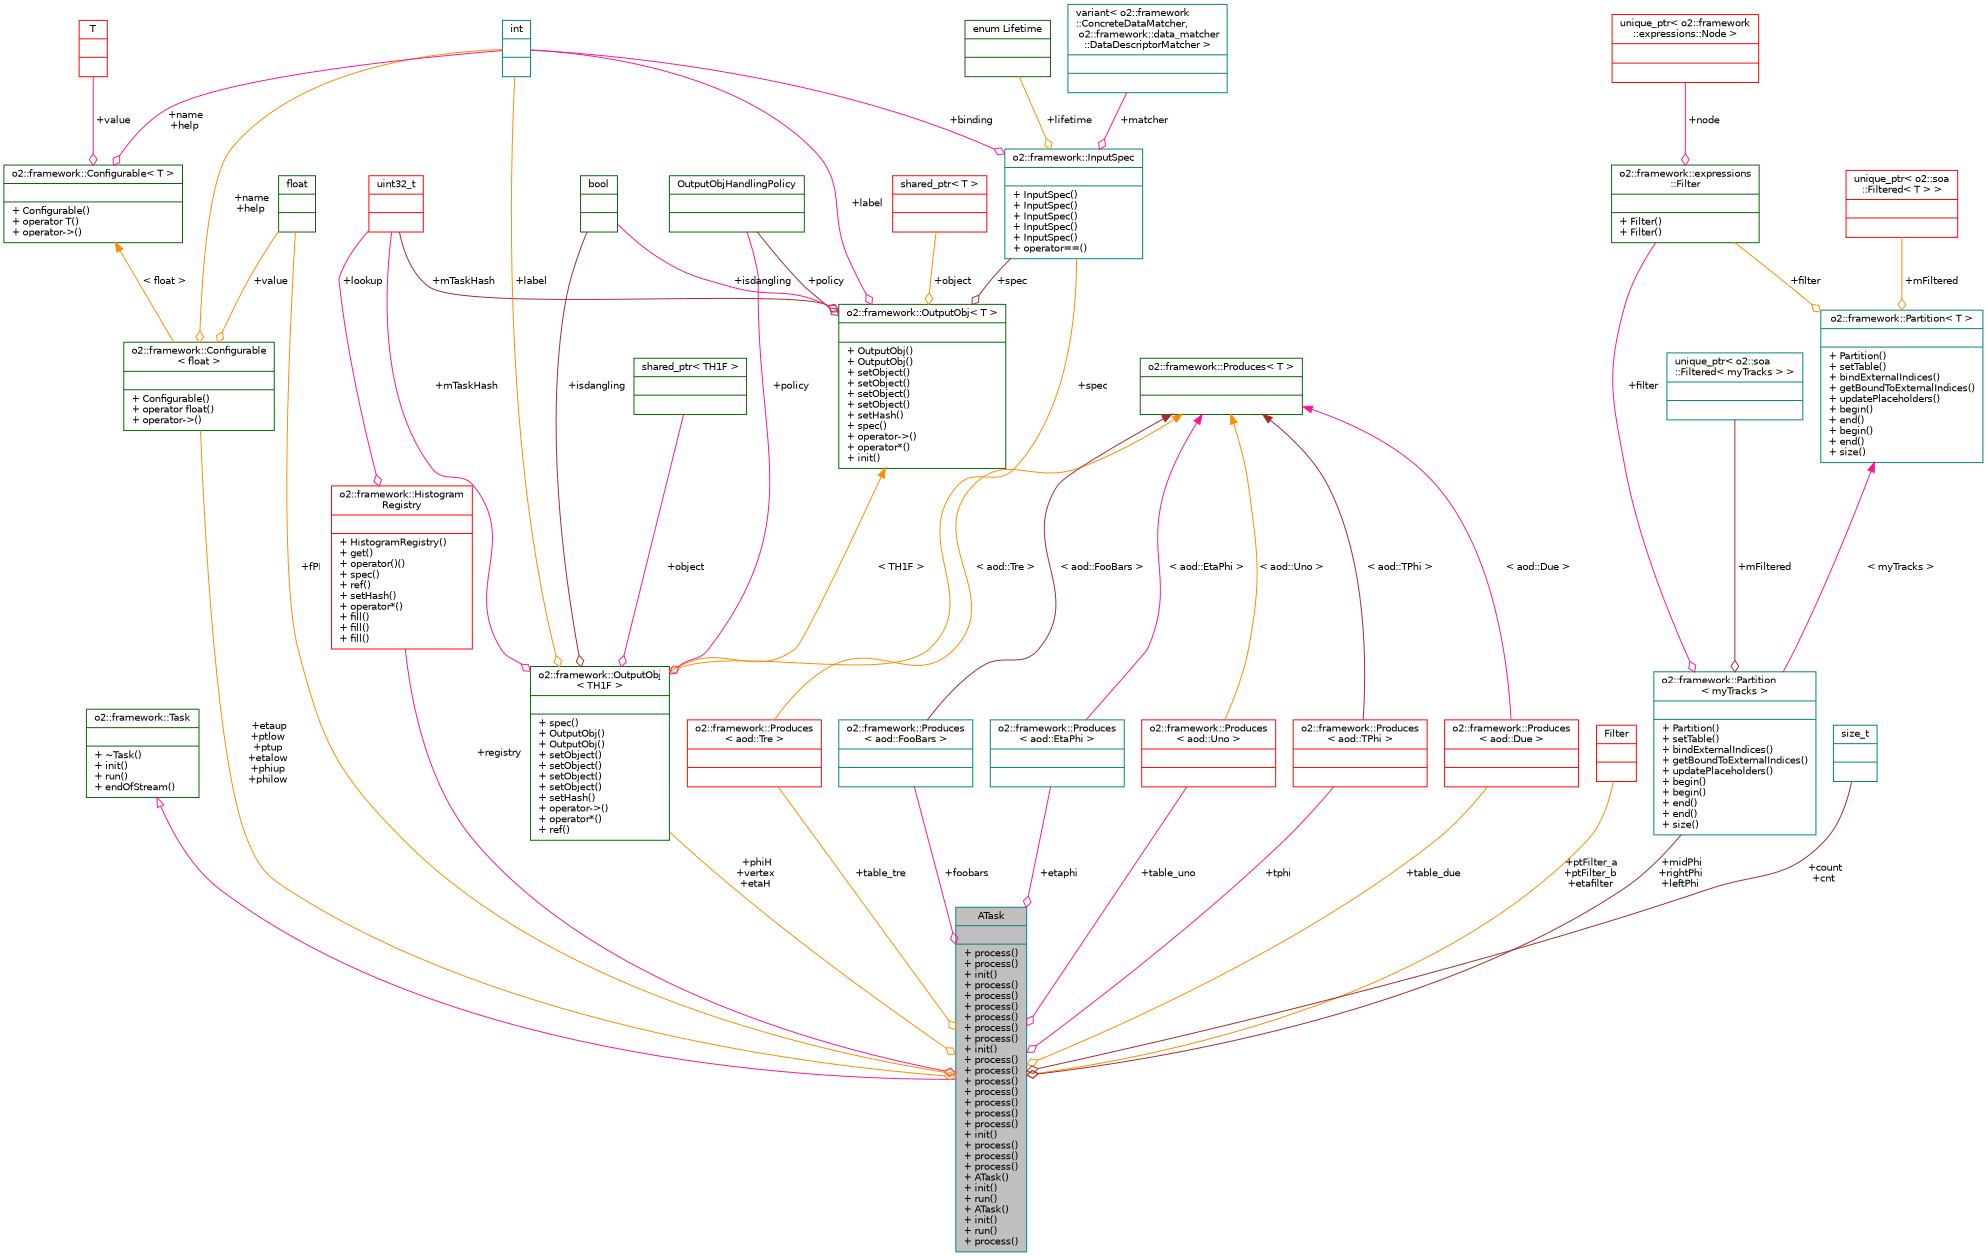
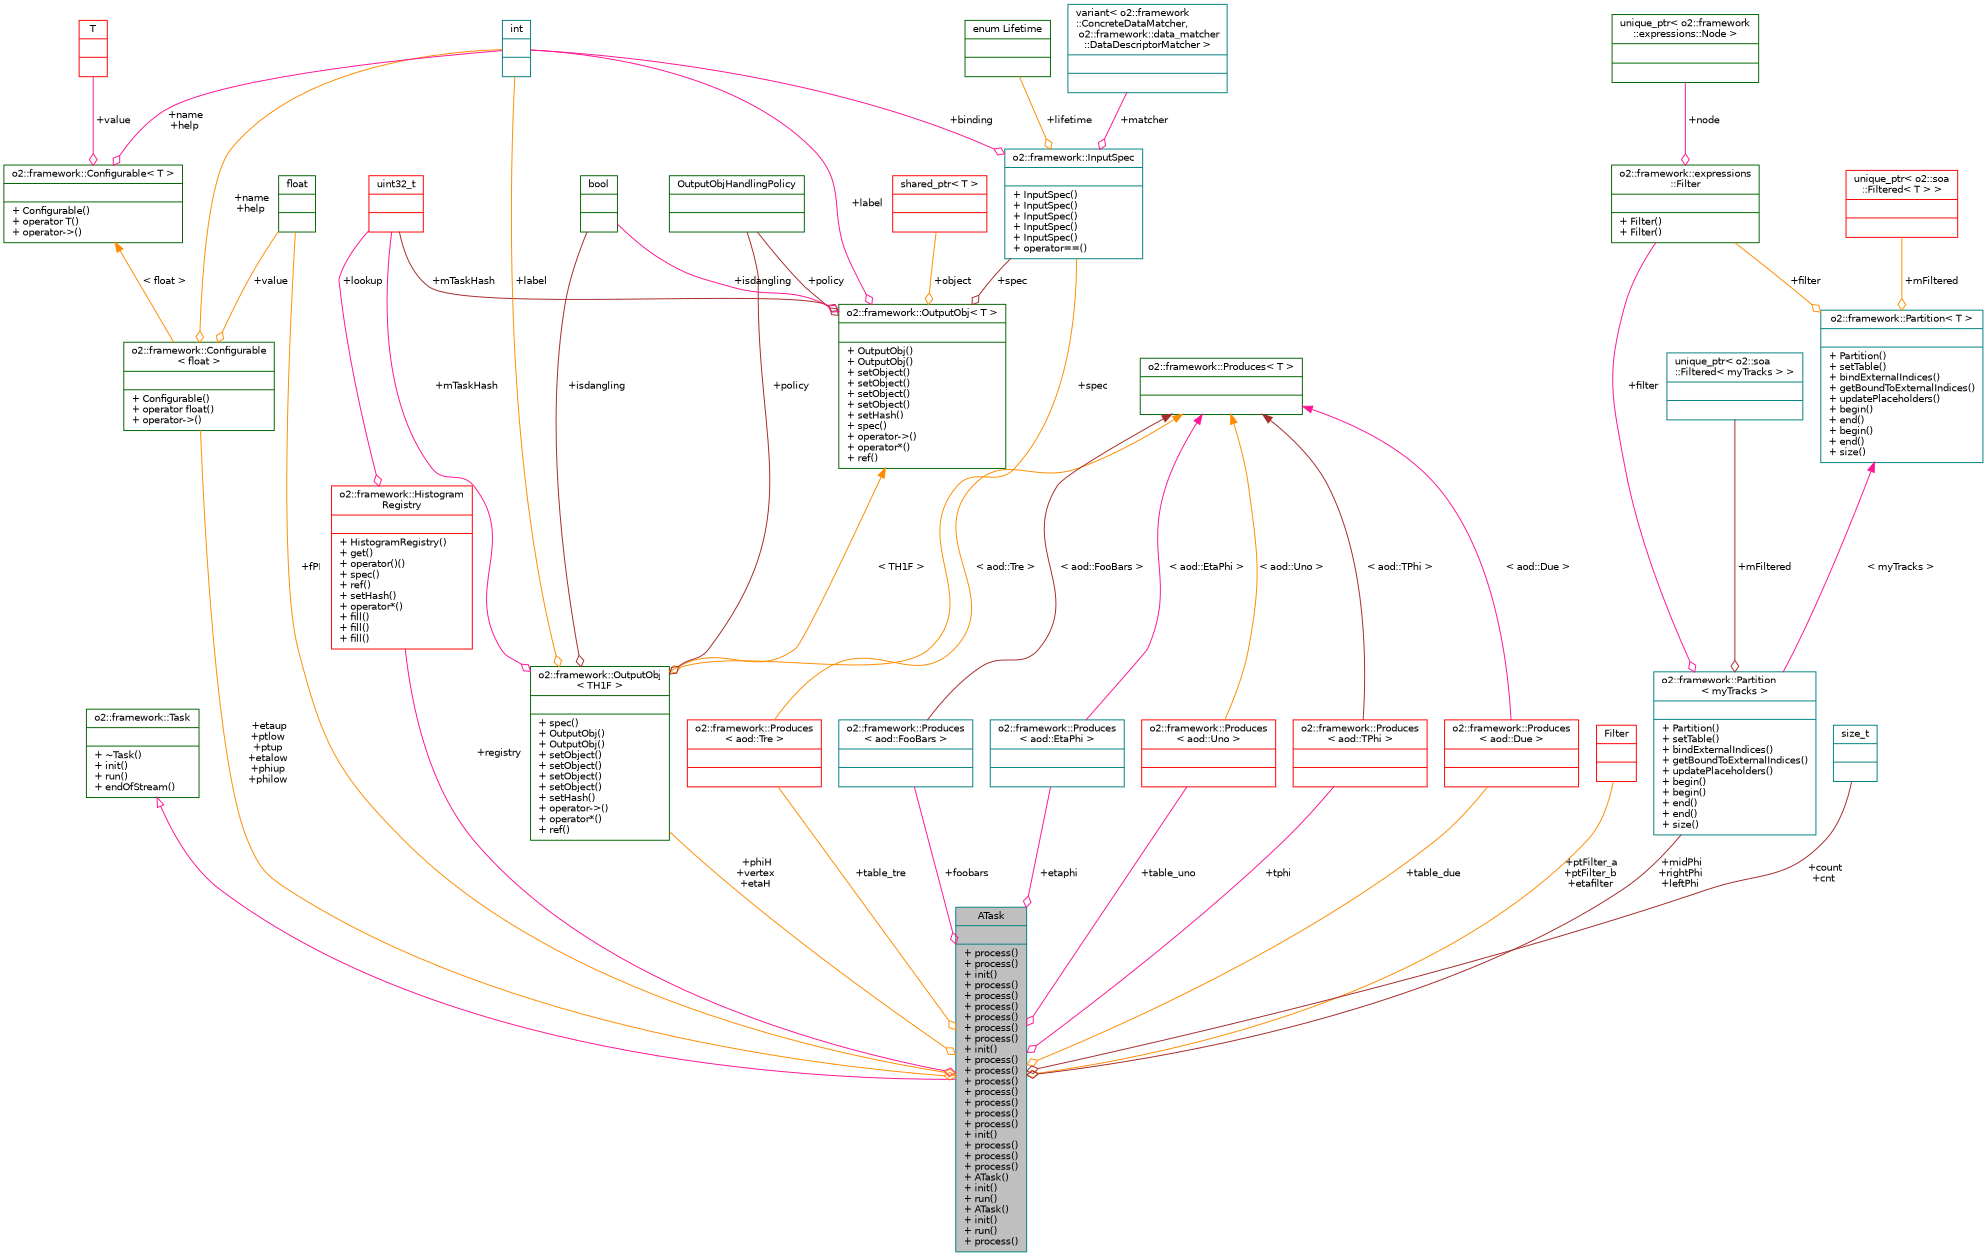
  digraph {
    node [color=darkgreen fontname=Helvetica fontsize=10 shape=record]
    edge [color=deeppink fontname=Helvetica fontsize=10 labelfontname=Helvetica labelfontsize=10 style=solid arrowhead=odiamond]
    n1 [color=teal fillcolor=grey75 fontcolor=black height=0.2 label="{ATask\n||+ process()\l+ process()\l+ init()\l+ process()\l+ process()\l+ process()\l+ process()\l+ process()\l+ process()\l+ init()\l+ process()\l+ process()\l+ process()\l+ process()\l+ process()\l+ process()\l+ process()\l+ init()\l+ process()\l+ process()\l+ process()\l+ ATask()\l+ init()\l+ run()\l+ ATask()\l+ init()\l+ run()\l+ process()\l}" style=filled width=0.4]
    n2 [height=0.2 label="{o2::framework::Task\n||+ ~Task()\l+ init()\l+ run()\l+ endOfStream()\l}" width=0.4]
    n3 [color=red height=0.2 label="{o2::framework::Histogram\lRegistry\n||+ HistogramRegistry()\l+ get()\l+ operator()()\l+ spec()\l+ ref()\l+ setHash()\l+ operator*()\l+ fill()\l+ fill()\l+ fill()\l}" width=0.4]
    n4 [color=red height=0.2 label="{uint32_t\n||}" width=0.4]
    n5 [height=0.2 label="{o2::framework::OutputObj\l\< TH1F \>\n||+ spec()\l+ OutputObj()\l+ OutputObj()\l+ setObject()\l+ setObject()\l+ setObject()\l+ setObject()\l+ setHash()\l+ operator-\>()\l+ operator*()\l+ ref()\l}" width=0.4]
-   n6 [height=0.2 label="{o2::framework::OutputObj\< T \>\n||+ OutputObj()\l+ OutputObj()\l+ setObject()\l+ setObject()\l+ setObject()\l+ setObject()\l+ setHash()\l+ spec()\l+ operator-\>()\l+ operator*()\l+ init()\l}" width=0.4]
+   n6 [height=0.2 label="{o2::framework::OutputObj\< T \>\n||+ OutputObj()\l+ OutputObj()\l+ setObject()\l+ setObject()\l+ setObject()\l+ setObject()\l+ setHash()\l+ spec()\l+ operator-\>()\l+ operator*()\l+ ref()\l}" width=0.4]
    n7 [color=red height=0.2 label="{o2::framework::Produces\l\< aod::Uno \>\n||}" width=0.4]
    n8 [height=0.2 label="{o2::framework::Produces\< T \>\n||}" width=0.4]
    n9 [color=red height=0.2 label="{o2::framework::Produces\l\< aod::TPhi \>\n||}" width=0.4]
    n10 [color=red height=0.2 label="{o2::framework::Produces\l\< aod::Due \>\n||}" width=0.4]
    n11 [color=red height=0.2 label="{o2::framework::Produces\l\< aod::Tre \>\n||}" width=0.4]
    n12 [color=teal height=0.2 label="{o2::framework::Produces\l\< aod::FooBars \>\n||}" width=0.4]
    n13 [color=teal height=0.2 label="{o2::framework::Produces\l\< aod::EtaPhi \>\n||}" width=0.4]
    n14 [color=red height=0.2 label="{Filter\n||}" width=0.4]
    n15 [height=0.2 label="{float\n||}" width=0.4]
    n16 [height=0.2 label="{o2::framework::Configurable\l\< float \>\n||+ Configurable()\l+ operator float()\l+ operator-\>()\l}" width=0.4]
    n17 [color=teal height=0.2 label="{int\n||}" width=0.4]
    n18 [height=0.2 label="{o2::framework::Configurable\< T \>\n||+ Configurable()\l+ operator T()\l+ operator-\>()\l}" width=0.4]
    n19 [color=teal height=0.2 label="{o2::framework::InputSpec\n||+ InputSpec()\l+ InputSpec()\l+ InputSpec()\l+ InputSpec()\l+ InputSpec()\l+ operator==()\l}" width=0.4]
    n20 [color=red height=0.2 label="{T\n||}" width=0.4]
    n21 [height=0.2 label="{OutputObjHandlingPolicy\n||}" width=0.4]
    n22 [height=0.2 label="{bool\n||}" width=0.4]
    n23 [height=0.2 label="{enum Lifetime\n||}" width=0.4]
    n24 [color=teal height=0.2 label="{variant\< o2::framework\l::ConcreteDataMatcher,\l o2::framework::data_matcher\l::DataDescriptorMatcher \>\n||}" width=0.4]
-   n25 [height=0.2 label="{shared_ptr\< TH1F \>\n||}" width=0.4]
    n26 [color=red height=0.2 label="{shared_ptr\< T \>\n||}" width=0.4]
    n27 [color=teal height=0.2 label="{o2::framework::Partition\l\< myTracks \>\n||+ Partition()\l+ setTable()\l+ bindExternalIndices()\l+ getBoundToExternalIndices()\l+ updatePlaceholders()\l+ begin()\l+ begin()\l+ end()\l+ end()\l+ size()\l}" width=0.4]
    n28 [color=teal height=0.2 label="{unique_ptr\< o2::soa\l::Filtered\< myTracks \> \>\n||}" width=0.4]
    n29 [height=0.2 label="{o2::framework::expressions\l::Filter\n||+ Filter()\l+ Filter()\l}" width=0.4]
    n30 [color=teal height=0.2 label="{o2::framework::Partition\< T \>\n||+ Partition()\l+ setTable()\l+ bindExternalIndices()\l+ getBoundToExternalIndices()\l+ updatePlaceholders()\l+ begin()\l+ end()\l+ begin()\l+ end()\l+ size()\l}" width=0.4]
-   n31 [color=red height=0.2 label="{unique_ptr\< o2::framework\l::expressions::Node \>\n||}" width=0.4]
+   n31 [height=0.2 label="{unique_ptr\< o2::framework\l::expressions::Node \>\n||}" width=0.4]
    n32 [color=red height=0.2 label="{unique_ptr\< o2::soa\l::Filtered\< T \> \>\n||}" width=0.4]
    n33 [color=teal height=0.2 label="{size_t\n||}" width=0.4]
    n2 -> n1 [arrowtail=onormal dir=back arrowhead=""]
    n3 -> n1 [label=" +registry"]
    n4 -> n3 [label=" +lookup"]
    n4 -> n5 [label=" +mTaskHash"]
    n4 -> n6 [color=brown label=" +mTaskHash"]
    n5 -> n1 [color=darkorange label=" +phiH\n+vertex\n+etaH"]
    n6 -> n5 [color=darkorange dir=back label=" \< TH1F \>" arrowhead=""]
    n7 -> n1 [label=" +table_uno"]
    n8 -> n7 [color=darkorange dir=back label=" \< aod::Uno \>" arrowhead=""]
    n8 -> n9 [color=brown dir=back label=" \< aod::TPhi \>" arrowhead=""]
    n8 -> n10 [dir=back label=" \< aod::Due \>" arrowhead=""]
    n8 -> n11 [color=darkorange dir=back label=" \< aod::Tre \>" arrowhead=""]
    n8 -> n12 [color=brown dir=back label=" \< aod::FooBars \>" arrowhead=""]
    n8 -> n13 [dir=back label=" \< aod::EtaPhi \>" arrowhead=""]
    n9 -> n1 [label=" +tphi"]
    n10 -> n1 [color=darkorange label=" +table_due"]
    n11 -> n1 [color=darkorange label=" +table_tre"]
    n12 -> n1 [label=" +foobars"]
    n13 -> n1 [label=" +etaphi"]
    n14 -> n1 [color=darkorange label=" +ptFilter_a\n+ptFilter_b\n+etafilter"]
    n15 -> n1 [color=darkorange label=" +fPI"]
    n15 -> n16 [color=darkorange label=" +value"]
    n16 -> n1 [color=darkorange label=" +etaup\n+ptlow\n+ptup\n+etalow\n+phiup\n+philow"]
    n17 -> n5 [color=darkorange label=" +label"]
    n17 -> n6 [label=" +label"]
    n17 -> n16 [color=darkorange label=" +name\n+help"]
    n17 -> n18 [label=" +name\n+help"]
    n17 -> n19 [label=" +binding"]
    n18 -> n16 [color=darkorange dir=back label=" \< float \>" arrowhead=""]
    n19 -> n5 [color=darkorange label=" +spec"]
    n19 -> n6 [color=brown label=" +spec"]
    n20 -> n18 [label=" +value"]
-   n21 -> n5 [label=" +policy"]
+   n21 -> n5 [color=brown label=" +policy"]
    n21 -> n6 [color=brown label=" +policy"]
    n22 -> n5 [color=brown label=" +isdangling"]
    n22 -> n6 [label=" +isdangling"]
    n23 -> n19 [color=darkorange label=" +lifetime"]
    n24 -> n19 [label=" +matcher"]
-   n25 -> n5 [label=" +object"]
    n26 -> n6 [color=darkorange label=" +object"]
    n27 -> n1 [color=brown label=" +midPhi\n+rightPhi\n+leftPhi"]
    n28 -> n27 [color=brown label=" +mFiltered"]
    n29 -> n27 [label=" +filter"]
    n29 -> n30 [color=darkorange label=" +filter"]
    n30 -> n27 [dir=back label=" \< myTracks \>" arrowhead=""]
    n31 -> n29 [label=" +node"]
    n32 -> n30 [color=darkorange label=" +mFiltered"]
    n33 -> n1 [color=brown label=" +count\n+cnt"]
  }
